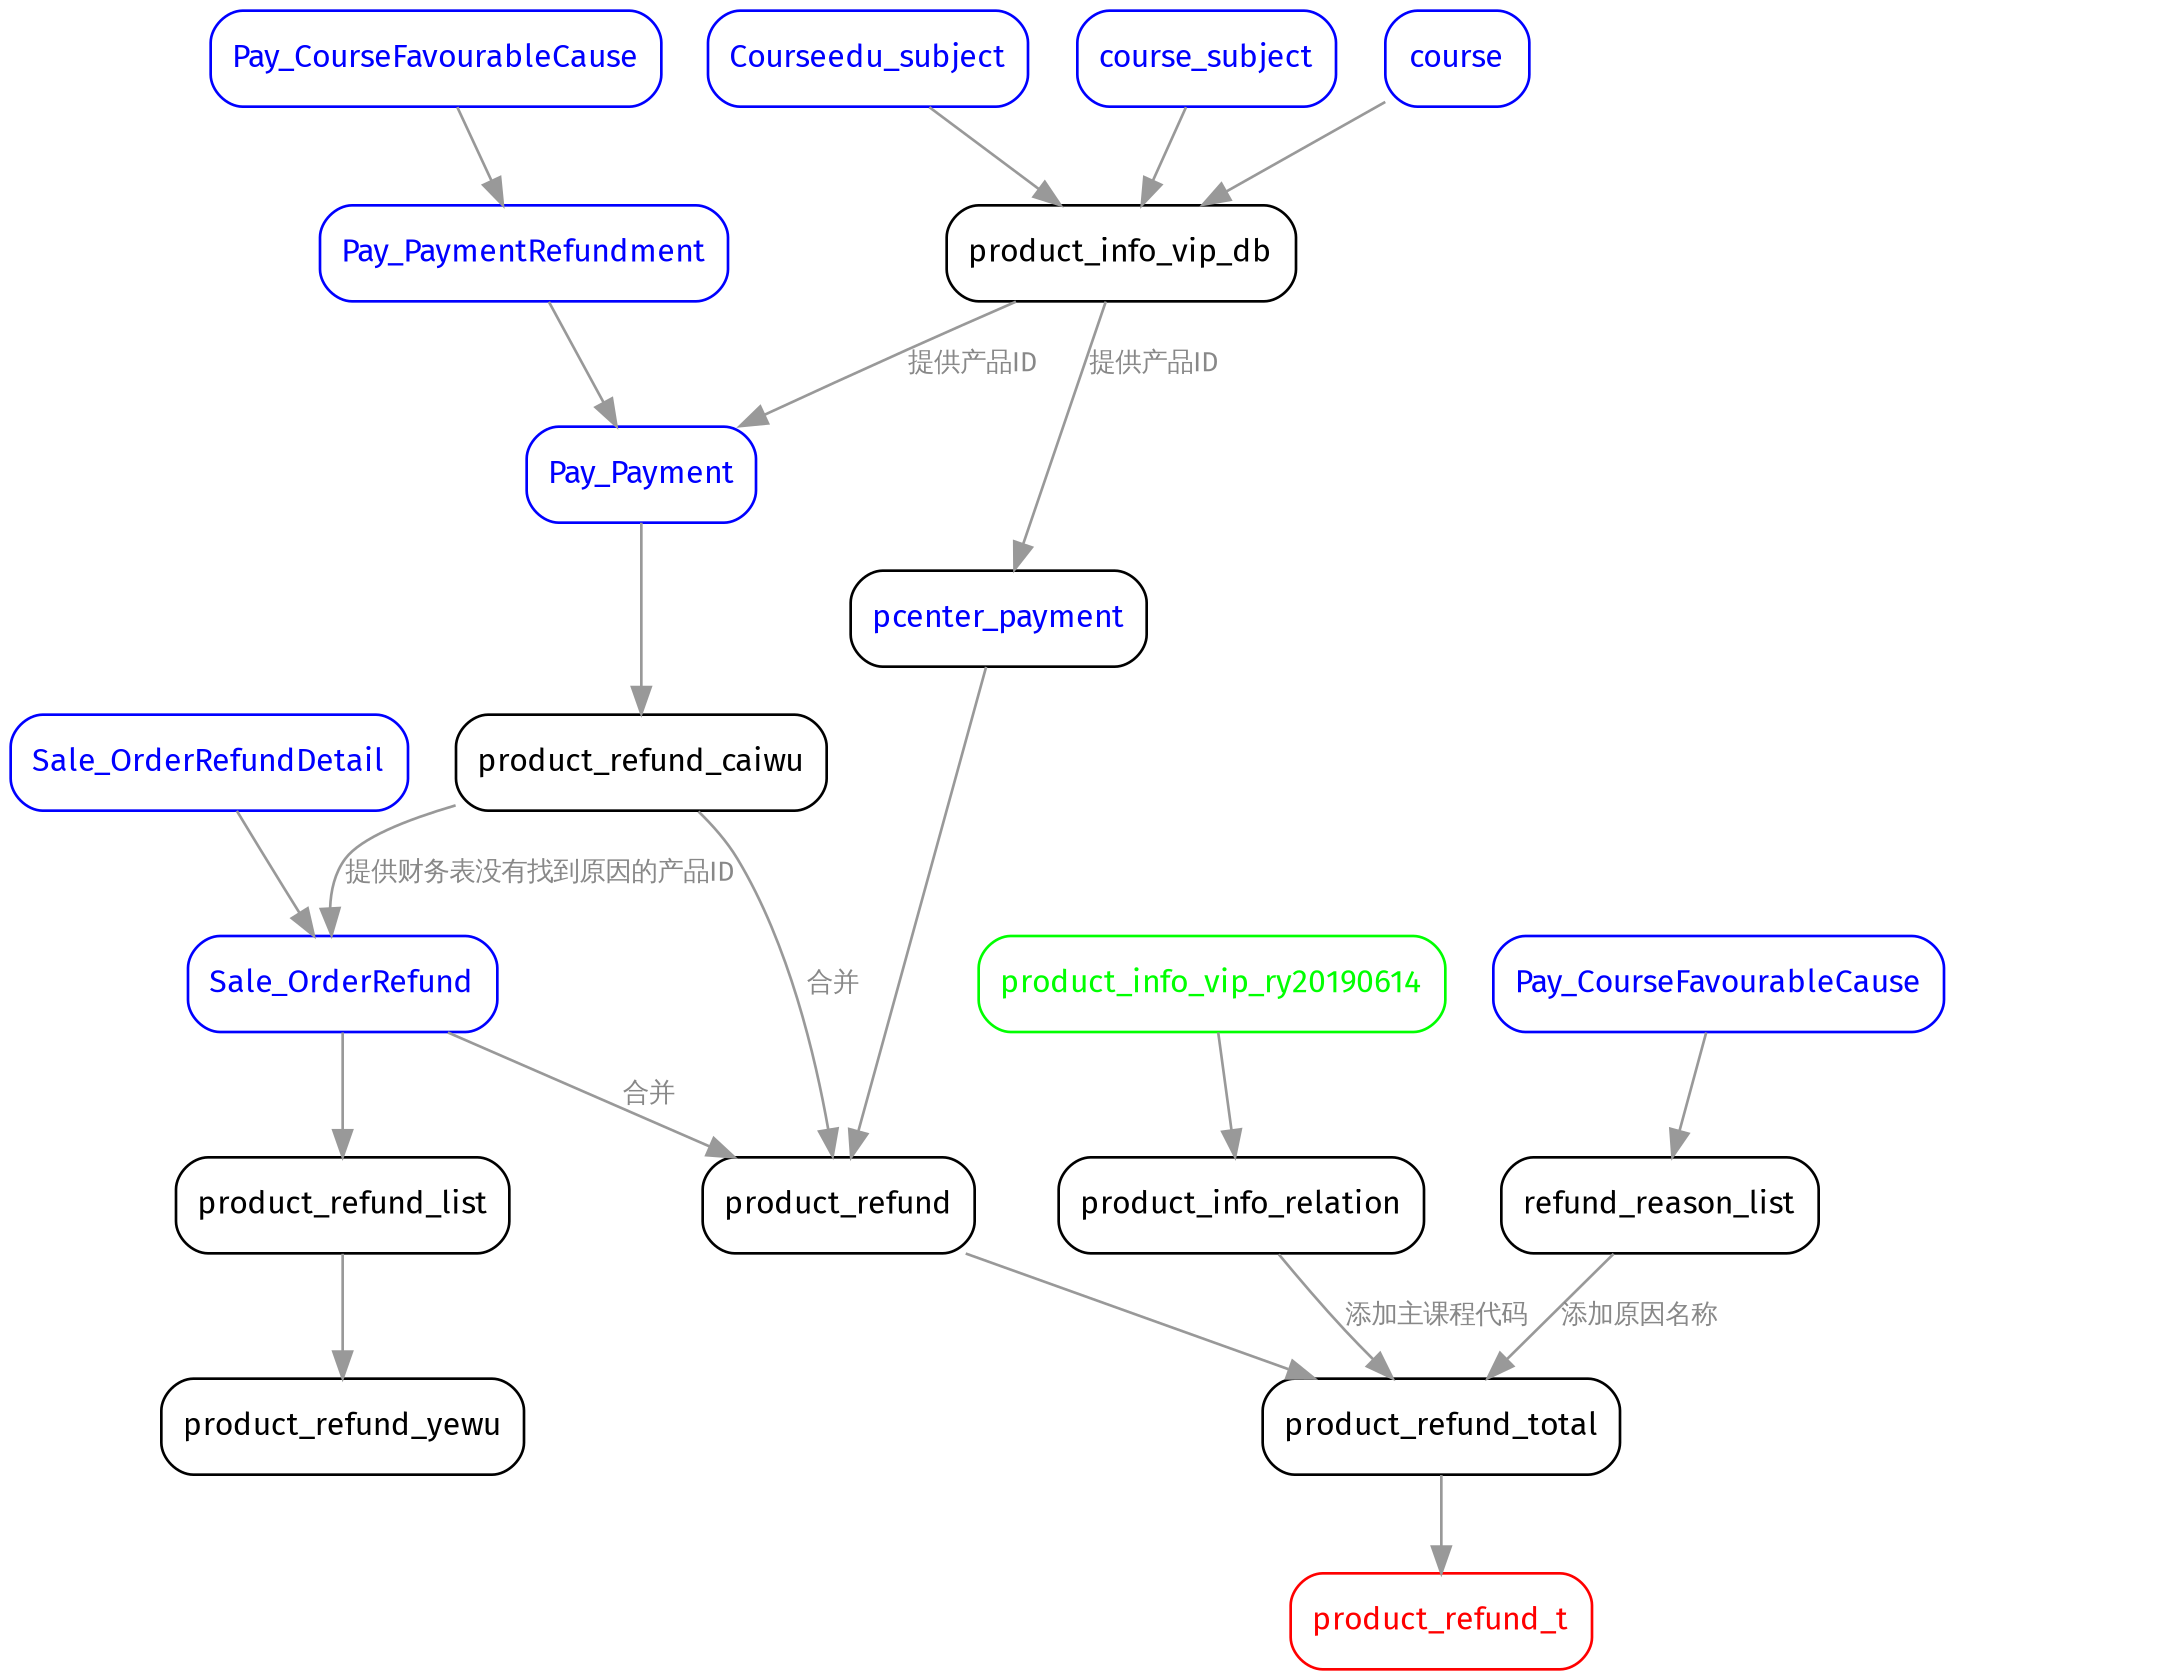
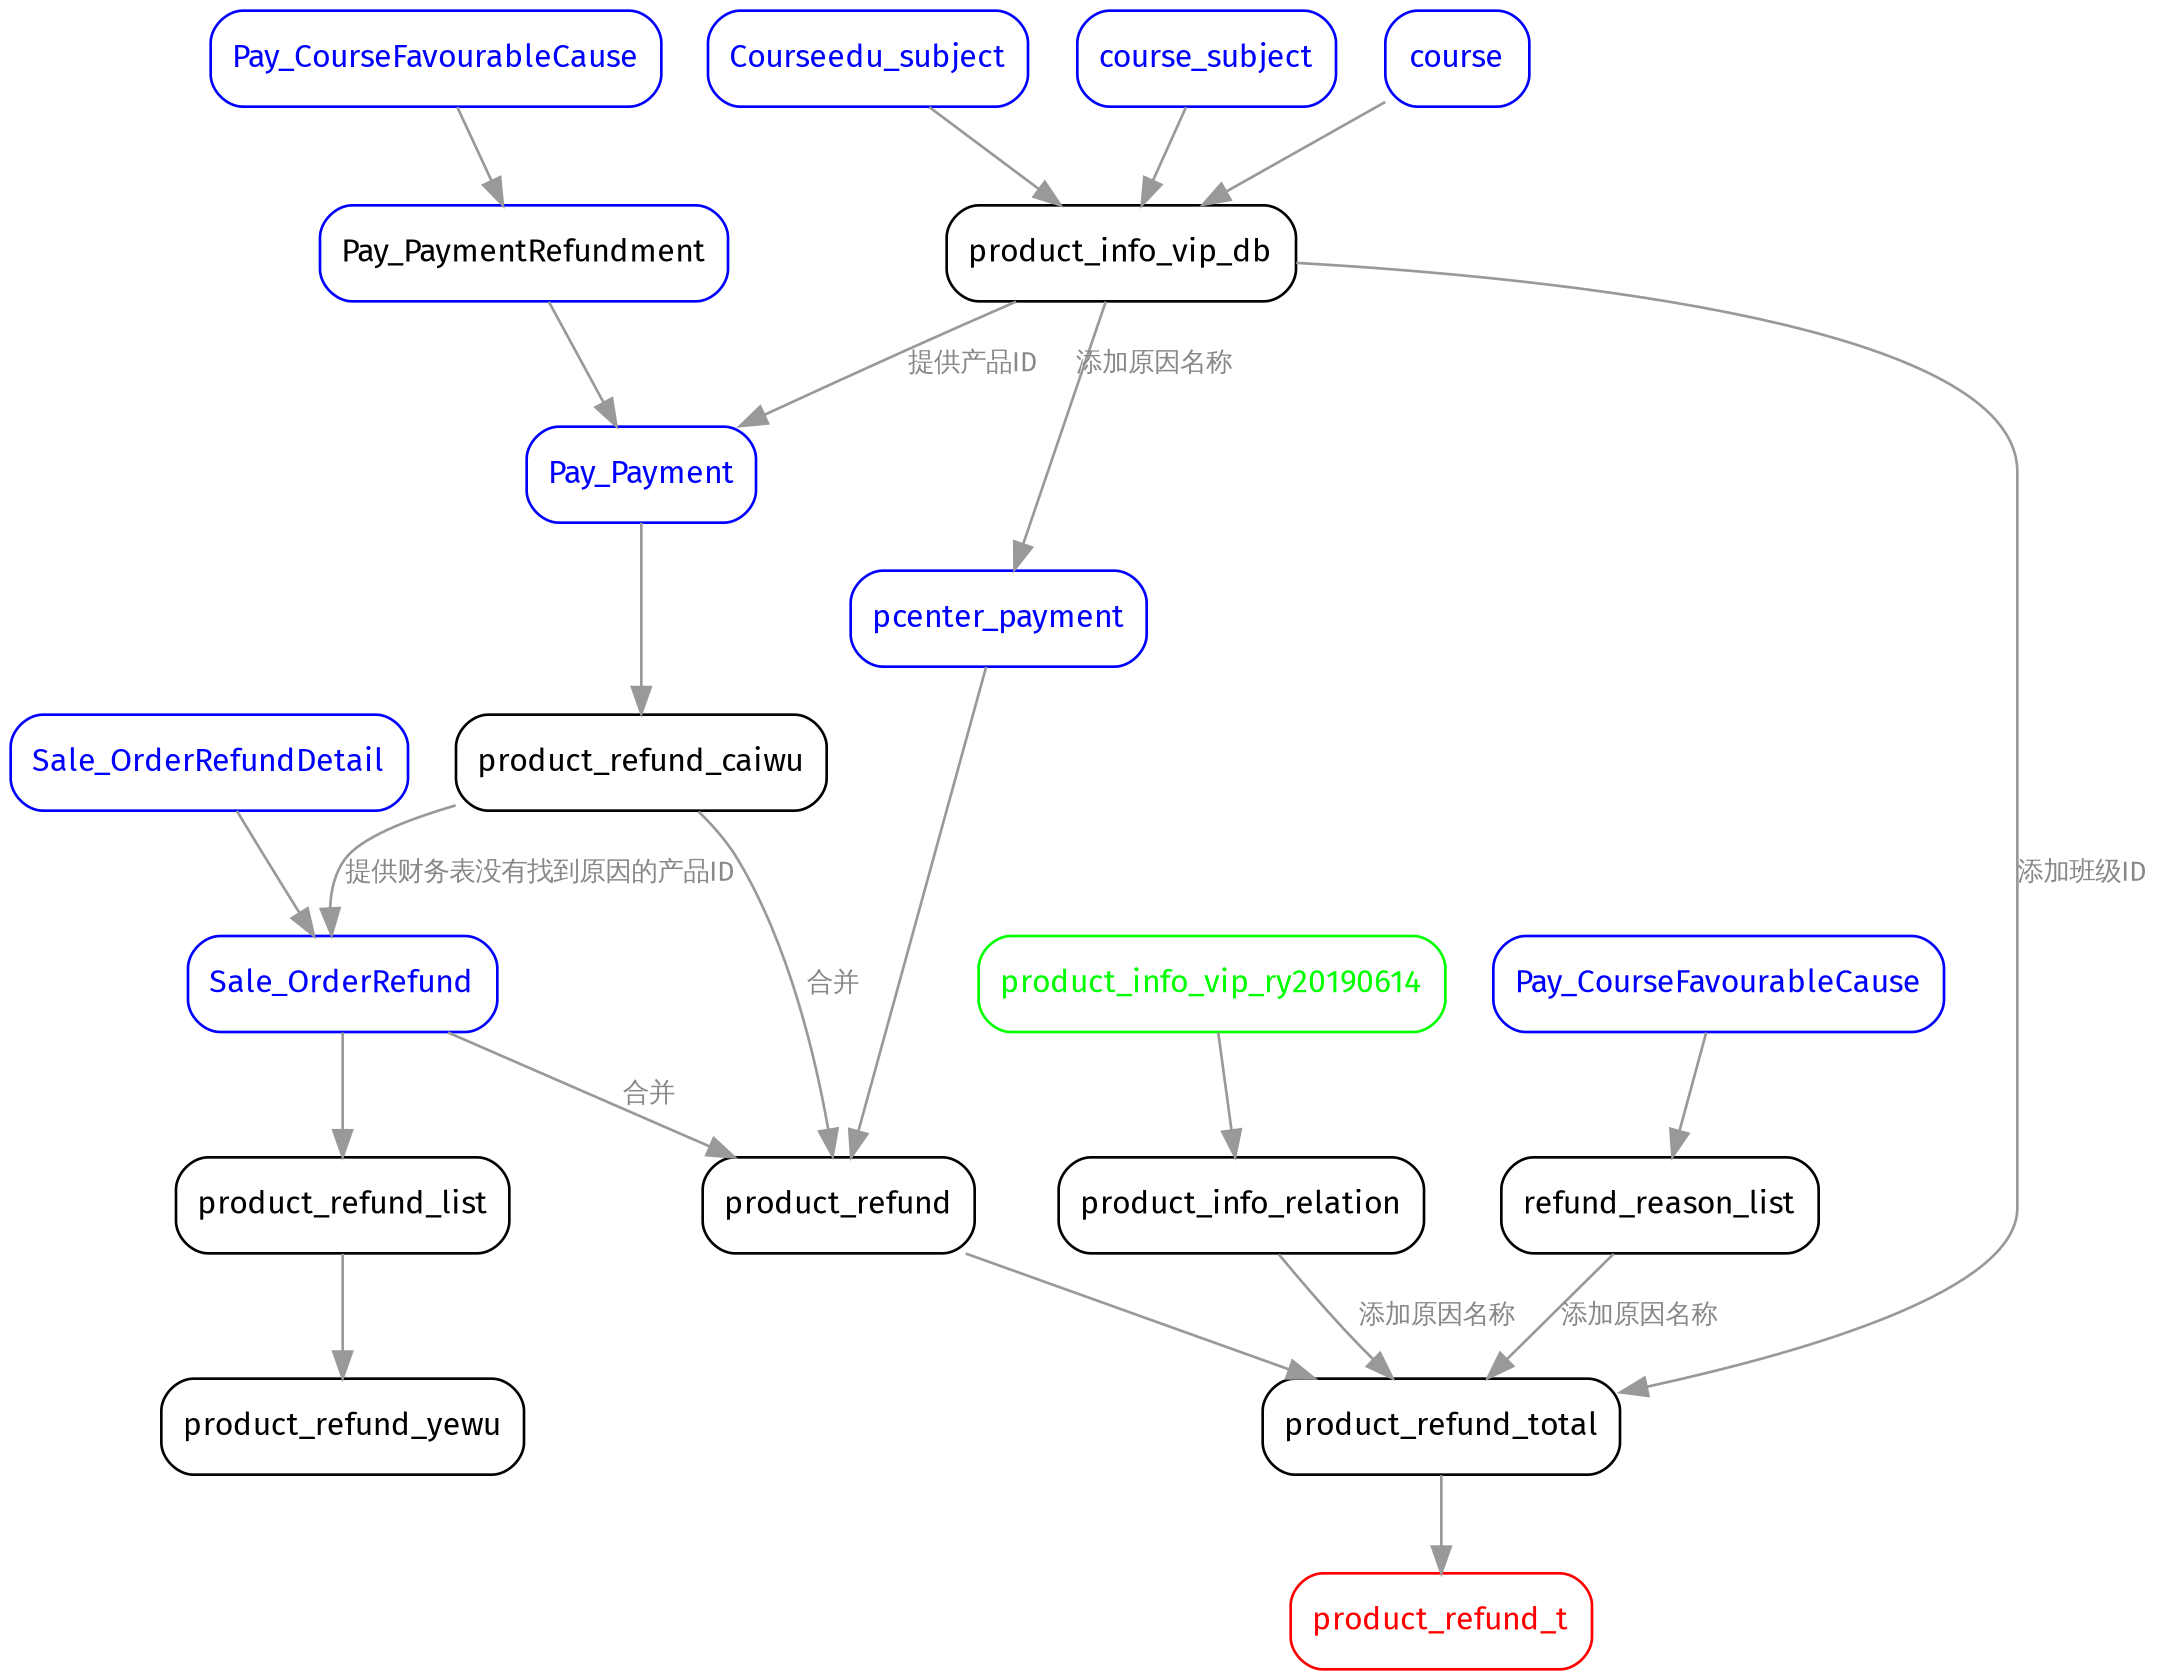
  digraph {
    fontname="Fira Sans"
    rankdir=TB
    node [color=blue fontcolor=blue fontname="Fira Sans" fontsize=12 shape=box style=rounded]
    edge [color="#999999" fontcolor="#888888" fontname="Fira Sans" fontsize=10]
    n1 [label=course]
    n2 [color=black fontcolor=black label=product_info_vip_db]
-   n3 [color=black label=pcenter_payment]
+   n3 [label=pcenter_payment]
    n4 [label=Pay_Payment]
    n5 [color=black fontcolor=black label=product_refund_total]
    n6 [label=Courseedu_subject]
    n7 [label=course_subject]
    n8 [color=black fontcolor=black label=product_refund]
    n9 [color=black fontcolor=black label=product_refund_caiwu]
    n10 [color=red fontcolor=red label=product_refund_t]
    n11 [color=green fontcolor=green label=product_info_vip_ry20190614]
    n12 [color=black fontcolor=black label=product_info_relation]
    n13 [label=Pay_CourseFavourableCause]
    n14 [color=black fontcolor=black label=refund_reason_list]
    n15 [label=Sale_OrderRefund]
-   n16 [label=Pay_PaymentRefundment]
+   n16 [fontcolor=black label=Pay_PaymentRefundment]
    n17 [label=Pay_CourseFavourableCause]
    n18 [color=black fontcolor=black label=product_refund_list]
    n19 [color=black fontcolor=black label=product_refund_yewu]
    n20 [label=Sale_OrderRefundDetail]
    n1 -> n2
-   n2 -> n3 [label="提供产品ID"]
+   n2 -> n3 [label="添加原因名称"]
    n2 -> n4 [label="提供产品ID"]
+   n2 -> n5 [label="添加班级ID"]
    n3 -> n8
    n4 -> n9
    n5 -> n10
    n6 -> n2
    n7 -> n2
    n8 -> n5
    n9 -> n8 [label="合并"]
    n9 -> n15 [label="提供财务表没有找到原因的产品ID"]
    n11 -> n12
-   n12 -> n5 [label="添加主课程代码"]
+   n12 -> n5 [label="添加原因名称"]
    n13 -> n14
    n14 -> n5 [label="添加原因名称"]
    n15 -> n8 [label="合并"]
    n15 -> n18
    n16 -> n4
    n17 -> n16
    n18 -> n19
    n20 -> n15
  }
